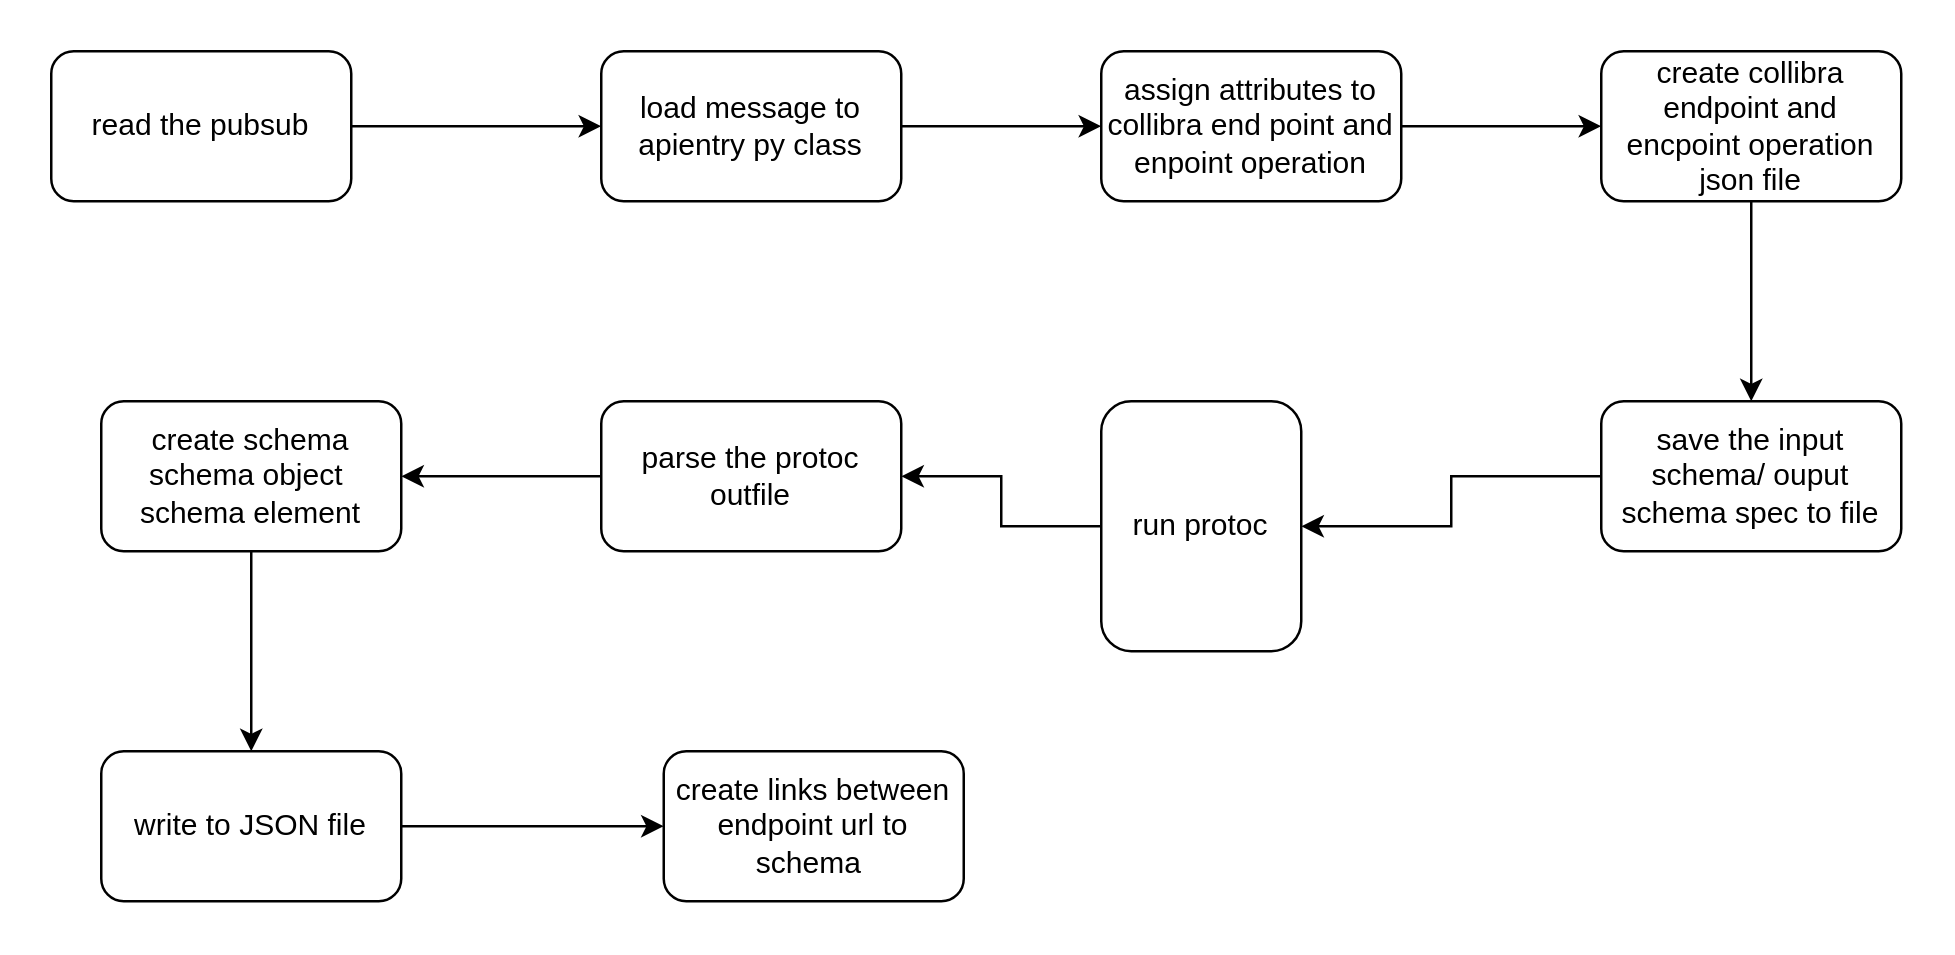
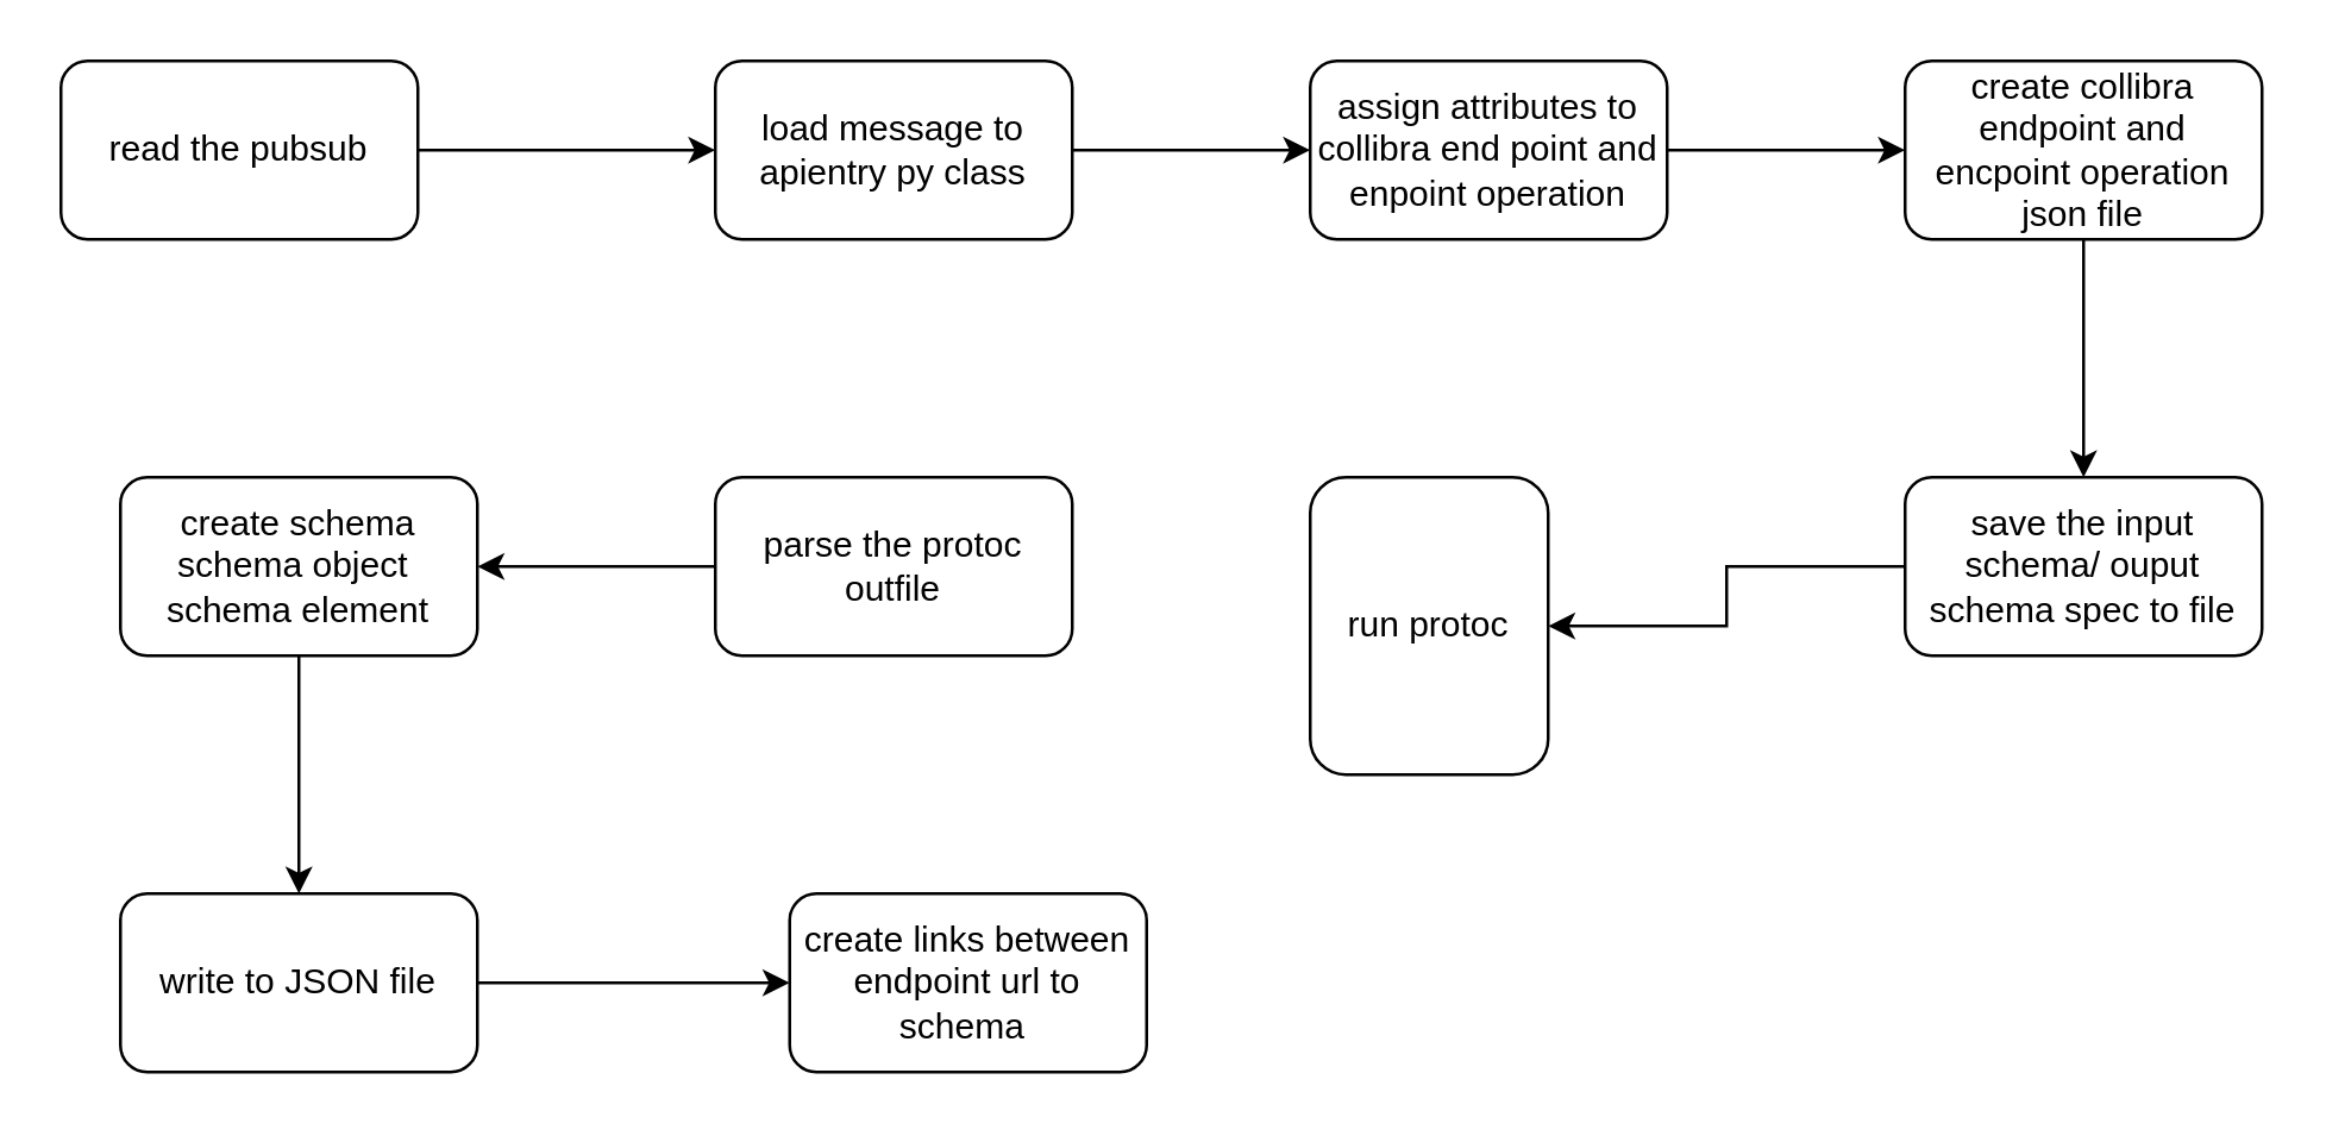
  <mxCell id="0" />
  <mxCell id="1" parent="0" />
  <mxCell id="2" style="edgeStyle=orthogonalEdgeStyle;rounded=0;orthogonalLoop=1;jettySize=auto;html=1;" edge="1" parent="1" source="3"><mxGeometry relative="1" as="geometry"><mxPoint x="240" y="50" as="targetPoint" /></mxGeometry></mxCell>
  <mxCell id="3" value="read the pubsub" style="rounded=1;whiteSpace=wrap;html=1;" vertex="1" parent="1"><mxGeometry x="20" y="20" width="120" height="60" as="geometry" /></mxCell>
  <mxCell id="4" value="" style="edgeStyle=orthogonalEdgeStyle;rounded=0;orthogonalLoop=1;jettySize=auto;html=1;" edge="1" parent="1" source="5" target="7"><mxGeometry relative="1" as="geometry" /></mxCell>
  <mxCell id="5" value="load message to apientry py class" style="rounded=1;whiteSpace=wrap;html=1;" vertex="1" parent="1"><mxGeometry x="240" y="20" width="120" height="60" as="geometry" /></mxCell>
  <mxCell id="6" value="" style="edgeStyle=orthogonalEdgeStyle;rounded=0;orthogonalLoop=1;jettySize=auto;html=1;" edge="1" parent="1" source="7" target="9"><mxGeometry relative="1" as="geometry" /></mxCell>
  <mxCell id="7" value="assign attributes to collibra end point and enpoint operation" style="whiteSpace=wrap;html=1;rounded=1;" vertex="1" parent="1"><mxGeometry x="440" y="20" width="120" height="60" as="geometry" /></mxCell>
  <mxCell id="8" value="" style="edgeStyle=orthogonalEdgeStyle;rounded=0;orthogonalLoop=1;jettySize=auto;html=1;" edge="1" parent="1" source="9" target="11"><mxGeometry relative="1" as="geometry" /></mxCell>
  <mxCell id="9" value="create collibra endpoint and encpoint operation json file" style="whiteSpace=wrap;html=1;rounded=1;" vertex="1" parent="1"><mxGeometry x="640" y="20" width="120" height="60" as="geometry" /></mxCell>
  <mxCell id="10" value="" style="edgeStyle=orthogonalEdgeStyle;rounded=0;orthogonalLoop=1;jettySize=auto;html=1;" edge="1" parent="1" source="11" target="13"><mxGeometry relative="1" as="geometry" /></mxCell>
  <mxCell id="11" value="save the input schema/ ouput schema spec to file" style="whiteSpace=wrap;html=1;rounded=1;" vertex="1" parent="1"><mxGeometry x="640" y="160" width="120" height="60" as="geometry" /></mxCell>
- <mxCell id="12" value="" style="edgeStyle=orthogonalEdgeStyle;rounded=0;orthogonalLoop=1;jettySize=auto;html=1;" edge="1" parent="1" source="13" target="15"><mxGeometry relative="1" as="geometry" /></mxCell>
  <mxCell id="13" value="run protoc" style="whiteSpace=wrap;html=1;rounded=1;" vertex="1" parent="1"><mxGeometry x="440" y="160" width="80" height="100" as="geometry" /></mxCell>
  <mxCell id="14" value="" style="edgeStyle=orthogonalEdgeStyle;rounded=0;orthogonalLoop=1;jettySize=auto;html=1;" edge="1" parent="1" source="15" target="17"><mxGeometry relative="1" as="geometry" /></mxCell>
  <mxCell id="15" value="parse the protoc outfile" style="whiteSpace=wrap;html=1;rounded=1;" vertex="1" parent="1"><mxGeometry x="240" y="160" width="120" height="60" as="geometry" /></mxCell>
  <mxCell id="16" value="" style="edgeStyle=orthogonalEdgeStyle;rounded=0;orthogonalLoop=1;jettySize=auto;html=1;" edge="1" parent="1" source="17" target="19"><mxGeometry relative="1" as="geometry" /></mxCell>
  <mxCell id="17" value="create schema&lt;br&gt;schema object&amp;nbsp;&lt;br&gt;schema element" style="whiteSpace=wrap;html=1;rounded=1;" vertex="1" parent="1"><mxGeometry x="40" y="160" width="120" height="60" as="geometry" /></mxCell>
  <mxCell id="18" value="" style="edgeStyle=orthogonalEdgeStyle;rounded=0;orthogonalLoop=1;jettySize=auto;html=1;" edge="1" parent="1" source="19" target="20"><mxGeometry relative="1" as="geometry" /></mxCell>
  <mxCell id="19" value="write to JSON file" style="whiteSpace=wrap;html=1;rounded=1;" vertex="1" parent="1"><mxGeometry x="40" y="300" width="120" height="60" as="geometry" /></mxCell>
  <mxCell id="20" value="create links between endpoint url to schema&amp;nbsp;" style="whiteSpace=wrap;html=1;rounded=1;" vertex="1" parent="1"><mxGeometry x="265" y="300" width="120" height="60" as="geometry" /></mxCell>
